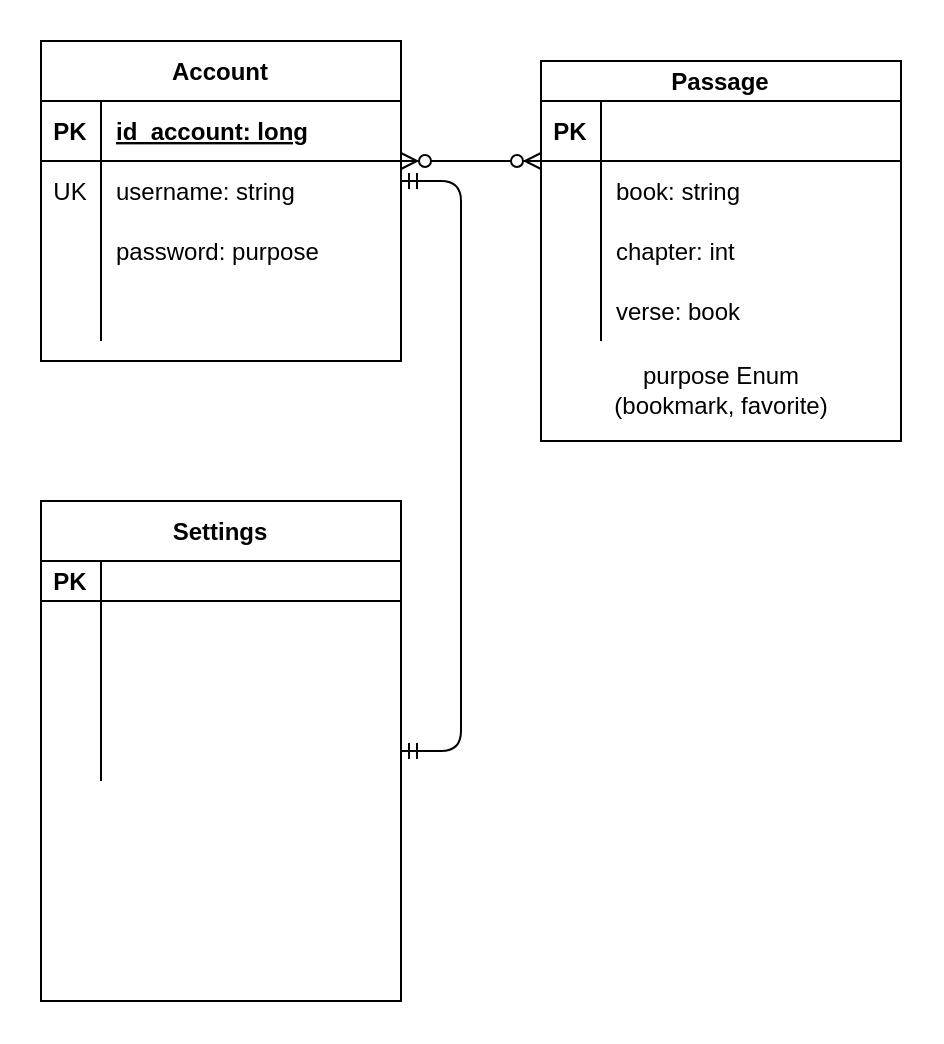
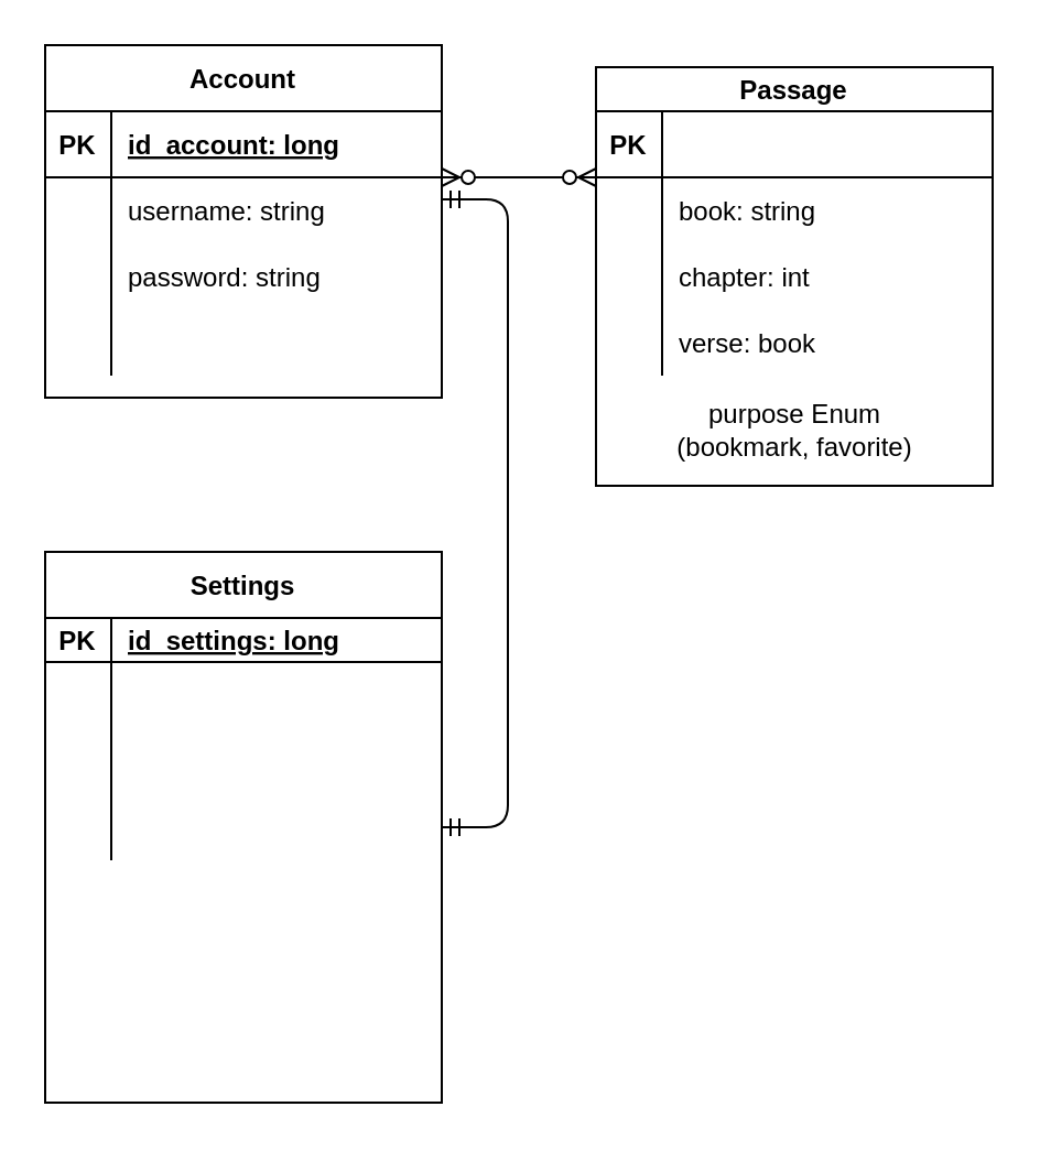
  <mxCell id="0" />
  <mxCell id="1" parent="0" />
  <mxCell id="2" value="purpose Enum &lt;br&gt;(bookmark, favorite)" style="text;html=1;align=center;verticalAlign=middle;resizable=0;points=[];autosize=1;" vertex="1" parent="1"><mxGeometry x="300" y="180" width="120" height="30" as="geometry" /></mxCell>
  <mxCell id="3" value="Account" style="shape=table;startSize=30;container=1;collapsible=1;childLayout=tableLayout;fixedRows=1;rowLines=0;fontStyle=1;align=center;resizeLast=1;" vertex="1" parent="1"><mxGeometry x="20" y="20" width="180" height="160" as="geometry" /></mxCell>
  <mxCell id="4" value="" style="shape=partialRectangle;collapsible=0;dropTarget=0;pointerEvents=0;fillColor=none;top=0;left=0;bottom=1;right=0;points=[[0,0.5],[1,0.5]];portConstraint=eastwest;" vertex="1" parent="3"><mxGeometry y="30" width="180" height="30" as="geometry" /></mxCell>
  <mxCell id="5" value="PK" style="shape=partialRectangle;connectable=0;fillColor=none;top=0;left=0;bottom=0;right=0;fontStyle=1;overflow=hidden;" vertex="1" parent="4"><mxGeometry width="30" height="30" as="geometry" /></mxCell>
  <mxCell id="6" value="id_account: long" style="shape=partialRectangle;connectable=0;fillColor=none;top=0;left=0;bottom=0;right=0;align=left;spacingLeft=6;fontStyle=5;overflow=hidden;" vertex="1" parent="4"><mxGeometry x="30" width="150" height="30" as="geometry" /></mxCell>
  <mxCell id="7" value="" style="shape=partialRectangle;collapsible=0;dropTarget=0;pointerEvents=0;fillColor=none;top=0;left=0;bottom=0;right=0;points=[[0,0.5],[1,0.5]];portConstraint=eastwest;" vertex="1" parent="3"><mxGeometry y="60" width="180" height="30" as="geometry" /></mxCell>
- <mxCell id="8" value="UK" style="shape=partialRectangle;connectable=0;fillColor=none;top=0;left=0;bottom=0;right=0;editable=1;overflow=hidden;" vertex="1" parent="7"><mxGeometry width="30" height="30" as="geometry" /></mxCell>
  <mxCell id="9" value="username: string" style="shape=partialRectangle;connectable=0;fillColor=none;top=0;left=0;bottom=0;right=0;align=left;spacingLeft=6;overflow=hidden;" vertex="1" parent="7"><mxGeometry x="30" width="150" height="30" as="geometry" /></mxCell>
  <mxCell id="10" value="" style="shape=partialRectangle;collapsible=0;dropTarget=0;pointerEvents=0;fillColor=none;top=0;left=0;bottom=0;right=0;points=[[0,0.5],[1,0.5]];portConstraint=eastwest;" vertex="1" parent="3"><mxGeometry y="90" width="180" height="30" as="geometry" /></mxCell>
  <mxCell id="11" value="" style="shape=partialRectangle;connectable=0;fillColor=none;top=0;left=0;bottom=0;right=0;editable=1;overflow=hidden;" vertex="1" parent="10"><mxGeometry width="30" height="30" as="geometry" /></mxCell>
- <mxCell id="12" value="password: purpose" style="shape=partialRectangle;connectable=0;fillColor=none;top=0;left=0;bottom=0;right=0;align=left;spacingLeft=6;overflow=hidden;" vertex="1" parent="10"><mxGeometry x="30" width="150" height="30" as="geometry" /></mxCell>
+ <mxCell id="12" value="password: string" style="shape=partialRectangle;connectable=0;fillColor=none;top=0;left=0;bottom=0;right=0;align=left;spacingLeft=6;overflow=hidden;" vertex="1" parent="10"><mxGeometry x="30" width="150" height="30" as="geometry" /></mxCell>
  <mxCell id="13" value="" style="shape=partialRectangle;collapsible=0;dropTarget=0;pointerEvents=0;fillColor=none;top=0;left=0;bottom=0;right=0;points=[[0,0.5],[1,0.5]];portConstraint=eastwest;" vertex="1" parent="3"><mxGeometry y="120" width="180" height="30" as="geometry" /></mxCell>
  <mxCell id="14" value="" style="shape=partialRectangle;connectable=0;fillColor=none;top=0;left=0;bottom=0;right=0;editable=1;overflow=hidden;" vertex="1" parent="13"><mxGeometry width="30" height="30" as="geometry" /></mxCell>
  <mxCell id="15" value="" style="shape=partialRectangle;connectable=0;fillColor=none;top=0;left=0;bottom=0;right=0;align=left;spacingLeft=6;overflow=hidden;" vertex="1" parent="13"><mxGeometry x="30" width="150" height="30" as="geometry" /></mxCell>
  <mxCell id="16" value="" style="edgeStyle=entityRelationEdgeStyle;fontSize=12;html=1;endArrow=ERzeroToMany;endFill=1;startArrow=ERzeroToMany;entryX=0;entryY=0;entryDx=0;entryDy=0;entryPerimeter=0;" edge="1" parent="1" target="33"><mxGeometry width="100" height="100" relative="1" as="geometry"><mxPoint x="200" y="80" as="sourcePoint" /><mxPoint x="300" y="-20" as="targetPoint" /></mxGeometry></mxCell>
  <mxCell id="17" value="" style="edgeStyle=entityRelationEdgeStyle;fontSize=12;html=1;endArrow=ERmandOne;startArrow=ERmandOne;" edge="1" parent="1" target="27"><mxGeometry width="100" height="100" relative="1" as="geometry"><mxPoint x="200" y="90" as="sourcePoint" /><mxPoint x="300" y="-10" as="targetPoint" /></mxGeometry></mxCell>
  <mxCell id="18" value="Settings" style="shape=table;startSize=30;container=1;collapsible=1;childLayout=tableLayout;fixedRows=1;rowLines=0;fontStyle=1;align=center;resizeLast=1;" vertex="1" parent="1"><mxGeometry x="20" y="250" width="180" height="250" as="geometry" /></mxCell>
  <mxCell id="19" value="" style="shape=partialRectangle;collapsible=0;dropTarget=0;pointerEvents=0;fillColor=none;top=0;left=0;bottom=1;right=0;points=[[0,0.5],[1,0.5]];portConstraint=eastwest;" vertex="1" parent="18"><mxGeometry y="30" width="180" height="20" as="geometry" /></mxCell>
  <mxCell id="20" value="PK" style="shape=partialRectangle;connectable=0;fillColor=none;top=0;left=0;bottom=0;right=0;fontStyle=1;overflow=hidden;" vertex="1" parent="19"><mxGeometry width="30" height="20" as="geometry" /></mxCell>
+ <mxCell id="21" value="id_settings: long" style="shape=partialRectangle;connectable=0;fillColor=none;top=0;left=0;bottom=0;right=0;align=left;spacingLeft=6;fontStyle=5;overflow=hidden;" vertex="1" parent="19"><mxGeometry x="30" width="150" height="20" as="geometry" /></mxCell>
  <mxCell id="22" value="" style="shape=partialRectangle;collapsible=0;dropTarget=0;pointerEvents=0;fillColor=none;top=0;left=0;bottom=0;right=0;points=[[0,0.5],[1,0.5]];portConstraint=eastwest;" vertex="1" parent="18"><mxGeometry y="50" width="180" height="30" as="geometry" /></mxCell>
  <mxCell id="23" value="" style="shape=partialRectangle;connectable=0;fillColor=none;top=0;left=0;bottom=0;right=0;editable=1;overflow=hidden;" vertex="1" parent="22"><mxGeometry width="30" height="30" as="geometry" /></mxCell>
  <mxCell id="24" value="" style="shape=partialRectangle;collapsible=0;dropTarget=0;pointerEvents=0;fillColor=none;top=0;left=0;bottom=0;right=0;points=[[0,0.5],[1,0.5]];portConstraint=eastwest;" vertex="1" parent="18"><mxGeometry y="80" width="180" height="30" as="geometry" /></mxCell>
  <mxCell id="25" value="" style="shape=partialRectangle;connectable=0;fillColor=none;top=0;left=0;bottom=0;right=0;editable=1;overflow=hidden;" vertex="1" parent="24"><mxGeometry width="30" height="30" as="geometry" /></mxCell>
  <mxCell id="26" value="" style="shape=partialRectangle;connectable=0;fillColor=none;top=0;left=0;bottom=0;right=0;align=left;spacingLeft=6;overflow=hidden;" vertex="1" parent="24"><mxGeometry x="30" width="150" height="30" as="geometry" /></mxCell>
  <mxCell id="27" value="" style="shape=partialRectangle;collapsible=0;dropTarget=0;pointerEvents=0;fillColor=none;top=0;left=0;bottom=0;right=0;points=[[0,0.5],[1,0.5]];portConstraint=eastwest;" vertex="1" parent="18"><mxGeometry y="110" width="180" height="30" as="geometry" /></mxCell>
  <mxCell id="28" value="" style="shape=partialRectangle;connectable=0;fillColor=none;top=0;left=0;bottom=0;right=0;editable=1;overflow=hidden;" vertex="1" parent="27"><mxGeometry width="30" height="30" as="geometry" /></mxCell>
  <mxCell id="29" value="" style="shape=partialRectangle;connectable=0;fillColor=none;top=0;left=0;bottom=0;right=0;align=left;spacingLeft=6;overflow=hidden;" vertex="1" parent="27"><mxGeometry x="30" width="150" height="30" as="geometry" /></mxCell>
  <mxCell id="30" value="Passage" style="shape=table;startSize=20;container=1;collapsible=1;childLayout=tableLayout;fixedRows=1;rowLines=0;fontStyle=1;align=center;resizeLast=1;" vertex="1" parent="1"><mxGeometry x="270" y="30" width="180" height="190" as="geometry" /></mxCell>
  <mxCell id="31" value="" style="shape=partialRectangle;collapsible=0;dropTarget=0;pointerEvents=0;fillColor=none;top=0;left=0;bottom=1;right=0;points=[[0,0.5],[1,0.5]];portConstraint=eastwest;" vertex="1" parent="30"><mxGeometry y="20" width="180" height="30" as="geometry" /></mxCell>
  <mxCell id="32" value="PK" style="shape=partialRectangle;connectable=0;fillColor=none;top=0;left=0;bottom=0;right=0;fontStyle=1;overflow=hidden;" vertex="1" parent="31"><mxGeometry width="30" height="30" as="geometry" /></mxCell>
  <mxCell id="33" value="" style="shape=partialRectangle;collapsible=0;dropTarget=0;pointerEvents=0;fillColor=none;top=0;left=0;bottom=0;right=0;points=[[0,0.5],[1,0.5]];portConstraint=eastwest;" vertex="1" parent="30"><mxGeometry y="50" width="180" height="30" as="geometry" /></mxCell>
  <mxCell id="34" value="" style="shape=partialRectangle;connectable=0;fillColor=none;top=0;left=0;bottom=0;right=0;editable=1;overflow=hidden;" vertex="1" parent="33"><mxGeometry width="30" height="30" as="geometry" /></mxCell>
  <mxCell id="35" value="book: string" style="shape=partialRectangle;connectable=0;fillColor=none;top=0;left=0;bottom=0;right=0;align=left;spacingLeft=6;overflow=hidden;" vertex="1" parent="33"><mxGeometry x="30" width="150" height="30" as="geometry" /></mxCell>
  <mxCell id="36" value="" style="shape=partialRectangle;collapsible=0;dropTarget=0;pointerEvents=0;fillColor=none;top=0;left=0;bottom=0;right=0;points=[[0,0.5],[1,0.5]];portConstraint=eastwest;" vertex="1" parent="30"><mxGeometry y="80" width="180" height="30" as="geometry" /></mxCell>
  <mxCell id="37" value="" style="shape=partialRectangle;connectable=0;fillColor=none;top=0;left=0;bottom=0;right=0;editable=1;overflow=hidden;" vertex="1" parent="36"><mxGeometry width="30" height="30" as="geometry" /></mxCell>
  <mxCell id="38" value="chapter: int" style="shape=partialRectangle;connectable=0;fillColor=none;top=0;left=0;bottom=0;right=0;align=left;spacingLeft=6;overflow=hidden;" vertex="1" parent="36"><mxGeometry x="30" width="150" height="30" as="geometry" /></mxCell>
  <mxCell id="39" value="" style="shape=partialRectangle;collapsible=0;dropTarget=0;pointerEvents=0;fillColor=none;top=0;left=0;bottom=0;right=0;points=[[0,0.5],[1,0.5]];portConstraint=eastwest;" vertex="1" parent="30"><mxGeometry y="110" width="180" height="30" as="geometry" /></mxCell>
  <mxCell id="40" value="" style="shape=partialRectangle;connectable=0;fillColor=none;top=0;left=0;bottom=0;right=0;editable=1;overflow=hidden;" vertex="1" parent="39"><mxGeometry width="30" height="30" as="geometry" /></mxCell>
  <mxCell id="41" value="verse: book" style="shape=partialRectangle;connectable=0;fillColor=none;top=0;left=0;bottom=0;right=0;align=left;spacingLeft=6;overflow=hidden;" vertex="1" parent="39"><mxGeometry x="30" width="150" height="30" as="geometry" /></mxCell>
